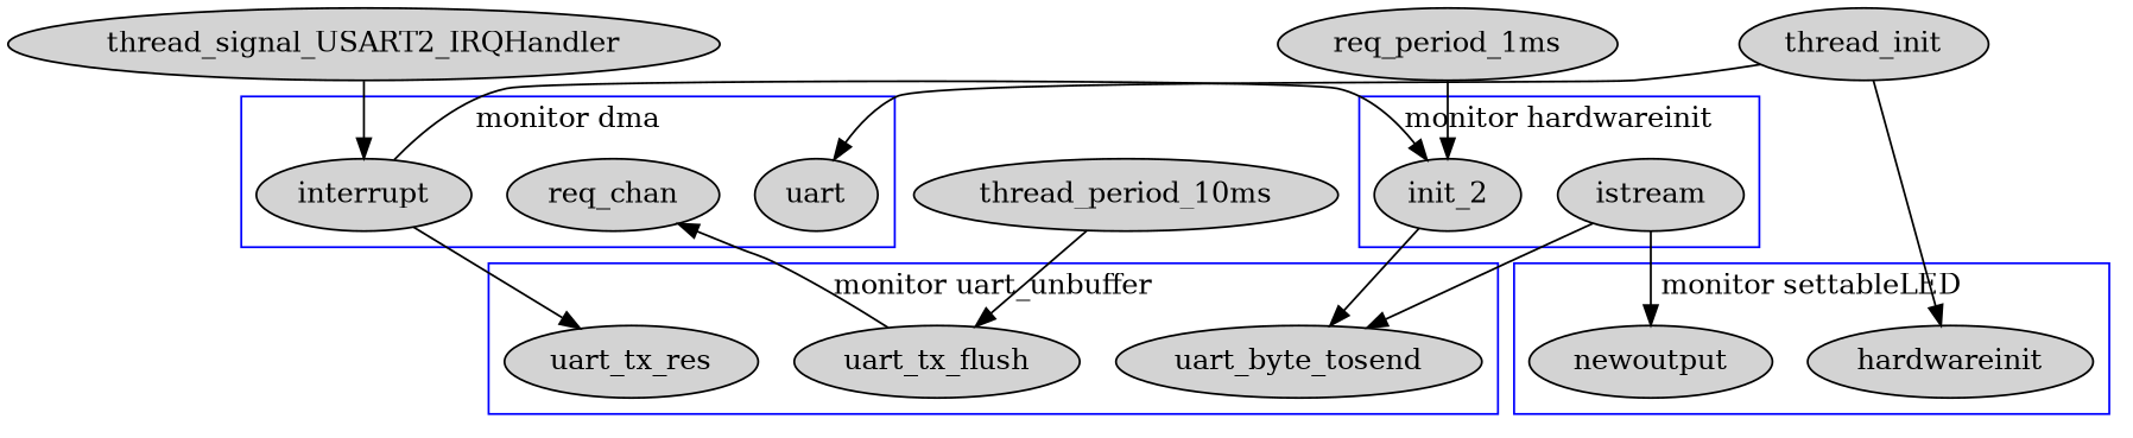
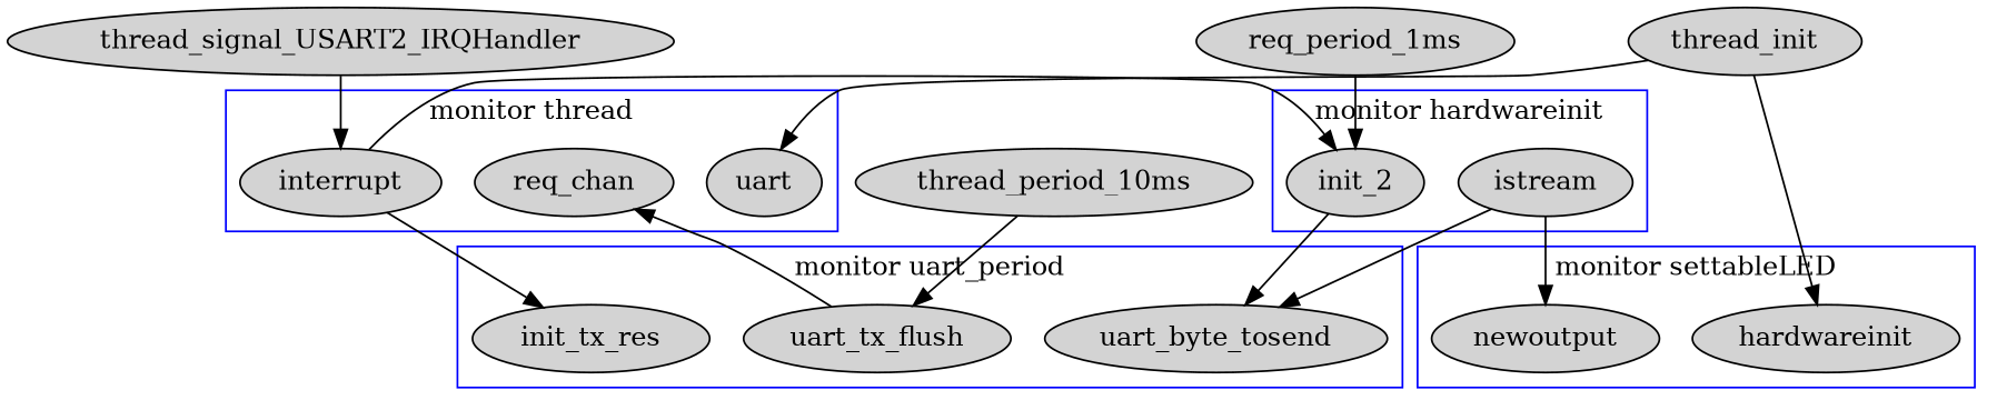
  digraph {
    node [style=filled]
    n1 [label=uart]
    interrupt
    req_chan
    init_2
    istream
    hardwareinit
    newoutput
    uart_byte_tosend
    uart_tx_flush
-   uart_tx_res
+   uart_tx_res [label=init_tx_res]
    thread_signal_USART2_IRQHandler
    n12 [label=req_period_1ms]
    thread_period_10ms
    thread_init
    subgraph cluster_1 {
      color=blue
-     label="monitor dma"
+     label="monitor thread"
      n1
      interrupt
      req_chan
    }
    subgraph cluster_2 {
      color=blue
      label="monitor hardwareinit"
      init_2
      istream
    }
    subgraph cluster_3 {
      color=blue
      label="monitor settableLED"
      hardwareinit
      newoutput
    }
    subgraph cluster_4 {
      color=blue
-     label="monitor uart_unbuffer"
+     label="monitor uart_period"
      uart_byte_tosend
      uart_tx_flush
      uart_tx_res
    }
    interrupt -> init_2
    interrupt -> uart_tx_res
    init_2 -> uart_byte_tosend
    istream -> newoutput
    istream -> uart_byte_tosend
    uart_tx_flush -> req_chan
    thread_signal_USART2_IRQHandler -> interrupt
    n12 -> init_2
    thread_period_10ms -> uart_tx_flush
    thread_init -> n1
    thread_init -> hardwareinit
  }
